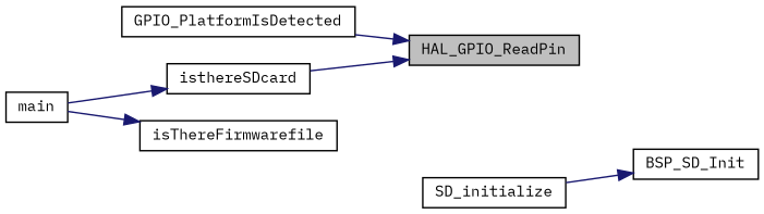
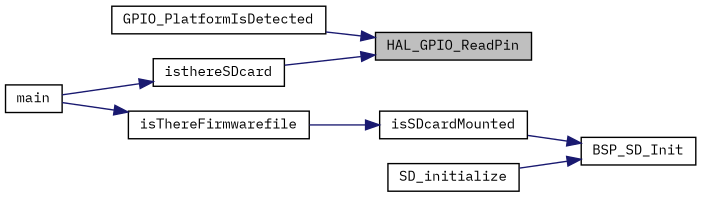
  digraph {
    fontname="IBM Plex Mono"
    rankdir=RL
    node [color=black fillcolor=white fontname="IBM Plex Mono" fontsize=10 shape=record style=filled]
    edge [color=midnightblue dir=back fontname="IBM Plex Mono" fontsize=10 labelfontname=Helvetica labelfontsize=10 style=solid]
    n1 [fillcolor=grey75 fontcolor=black height=0.2 label=HAL_GPIO_ReadPin width=0.4]
    n2 [height=0.2 label=GPIO_PlatformIsDetected width=0.4]
    n3 [height=0.2 label=isthereSDcard width=0.4]
    n4 [height=0.2 label=main width=0.4]
    n5 [height=0.2 label=BSP_SD_Init width=0.4]
+   n6 [height=0.2 label=isSDcardMounted width=0.4]
    n7 [height=0.2 label=SD_initialize width=0.4]
    n8 [height=0.2 label=isThereFirmwarefile width=0.4]
    n1 -> n2
    n1 -> n3
    n3 -> n4
+   n5 -> n6
    n5 -> n7
+   n6 -> n8
    n8 -> n4
  }
